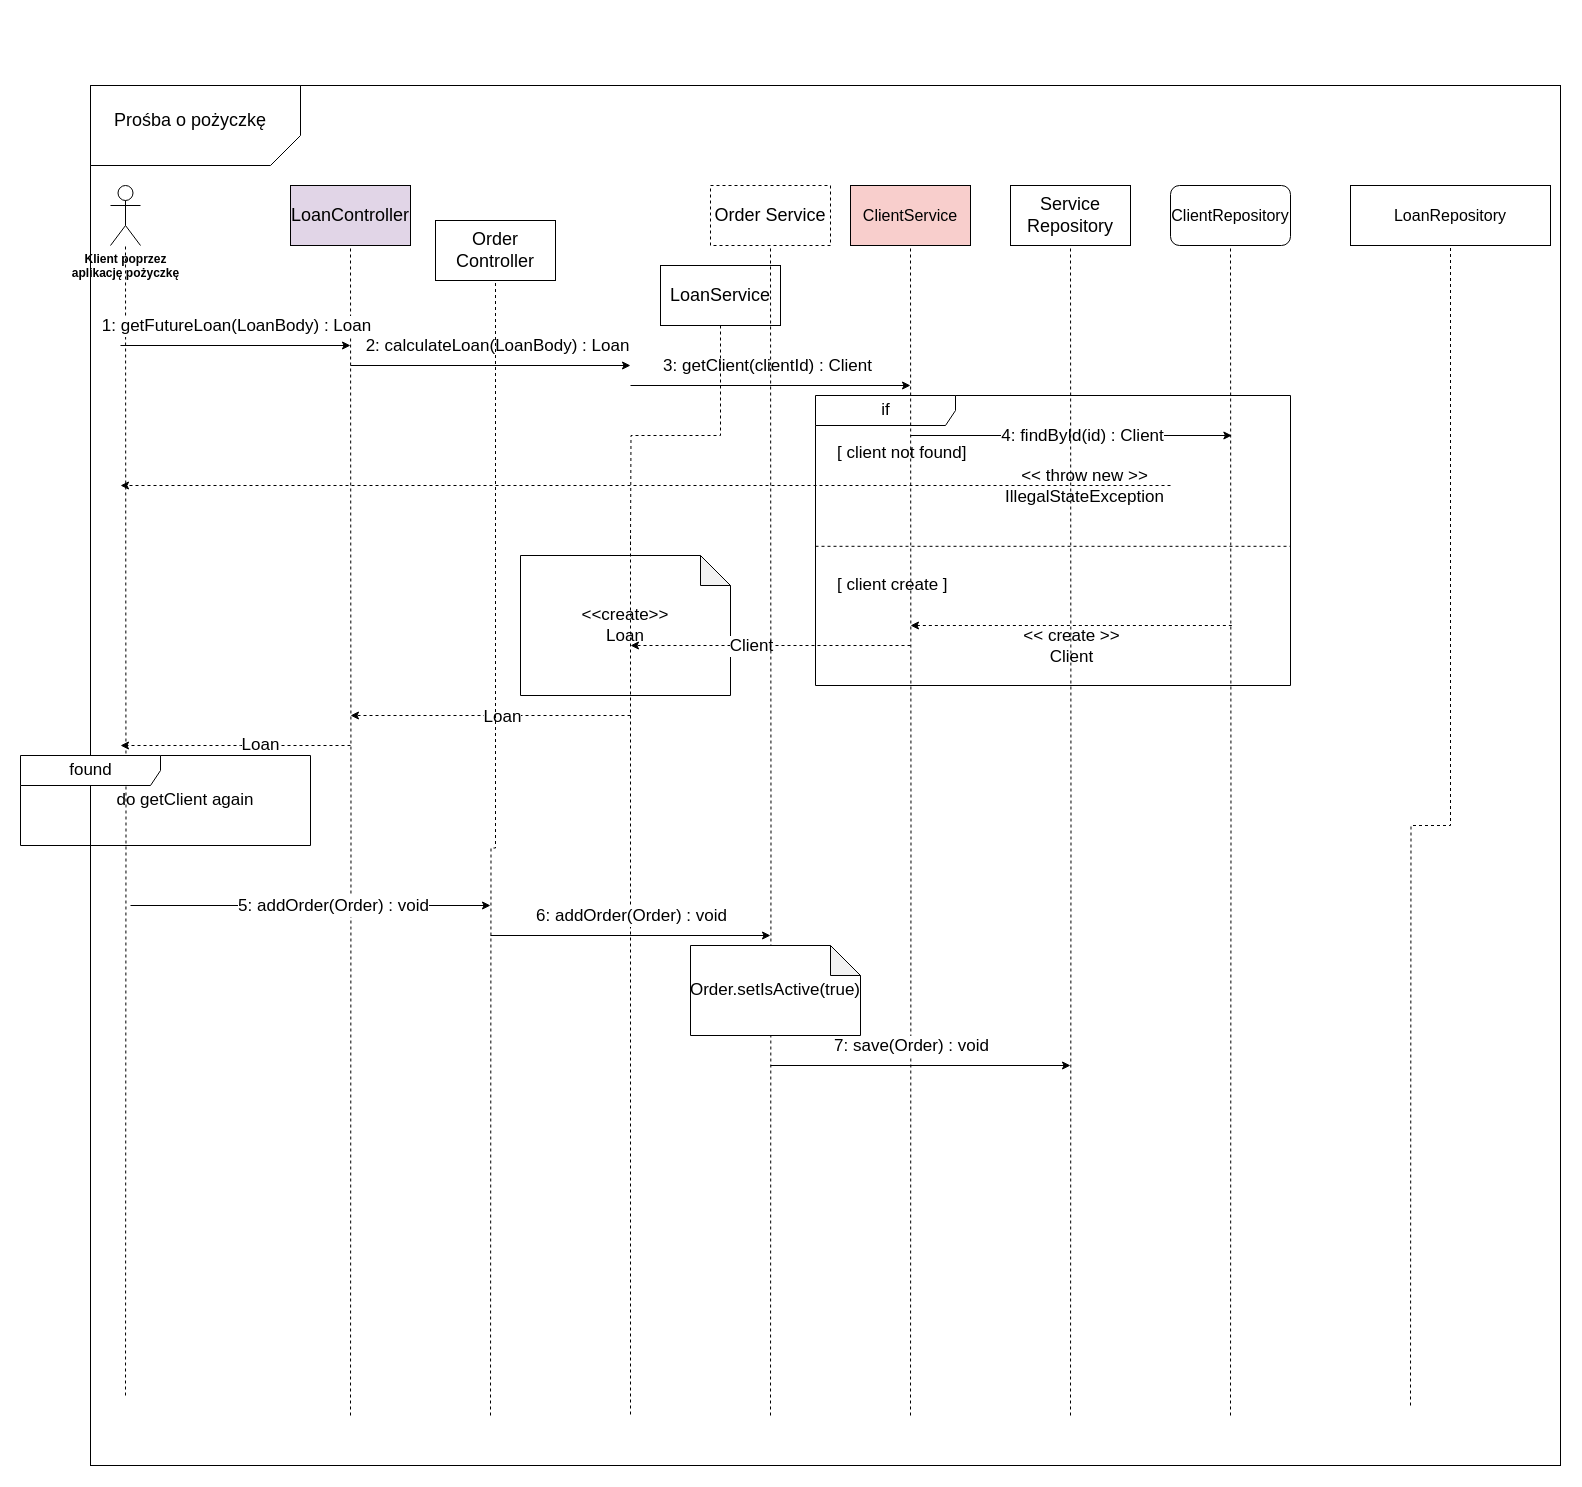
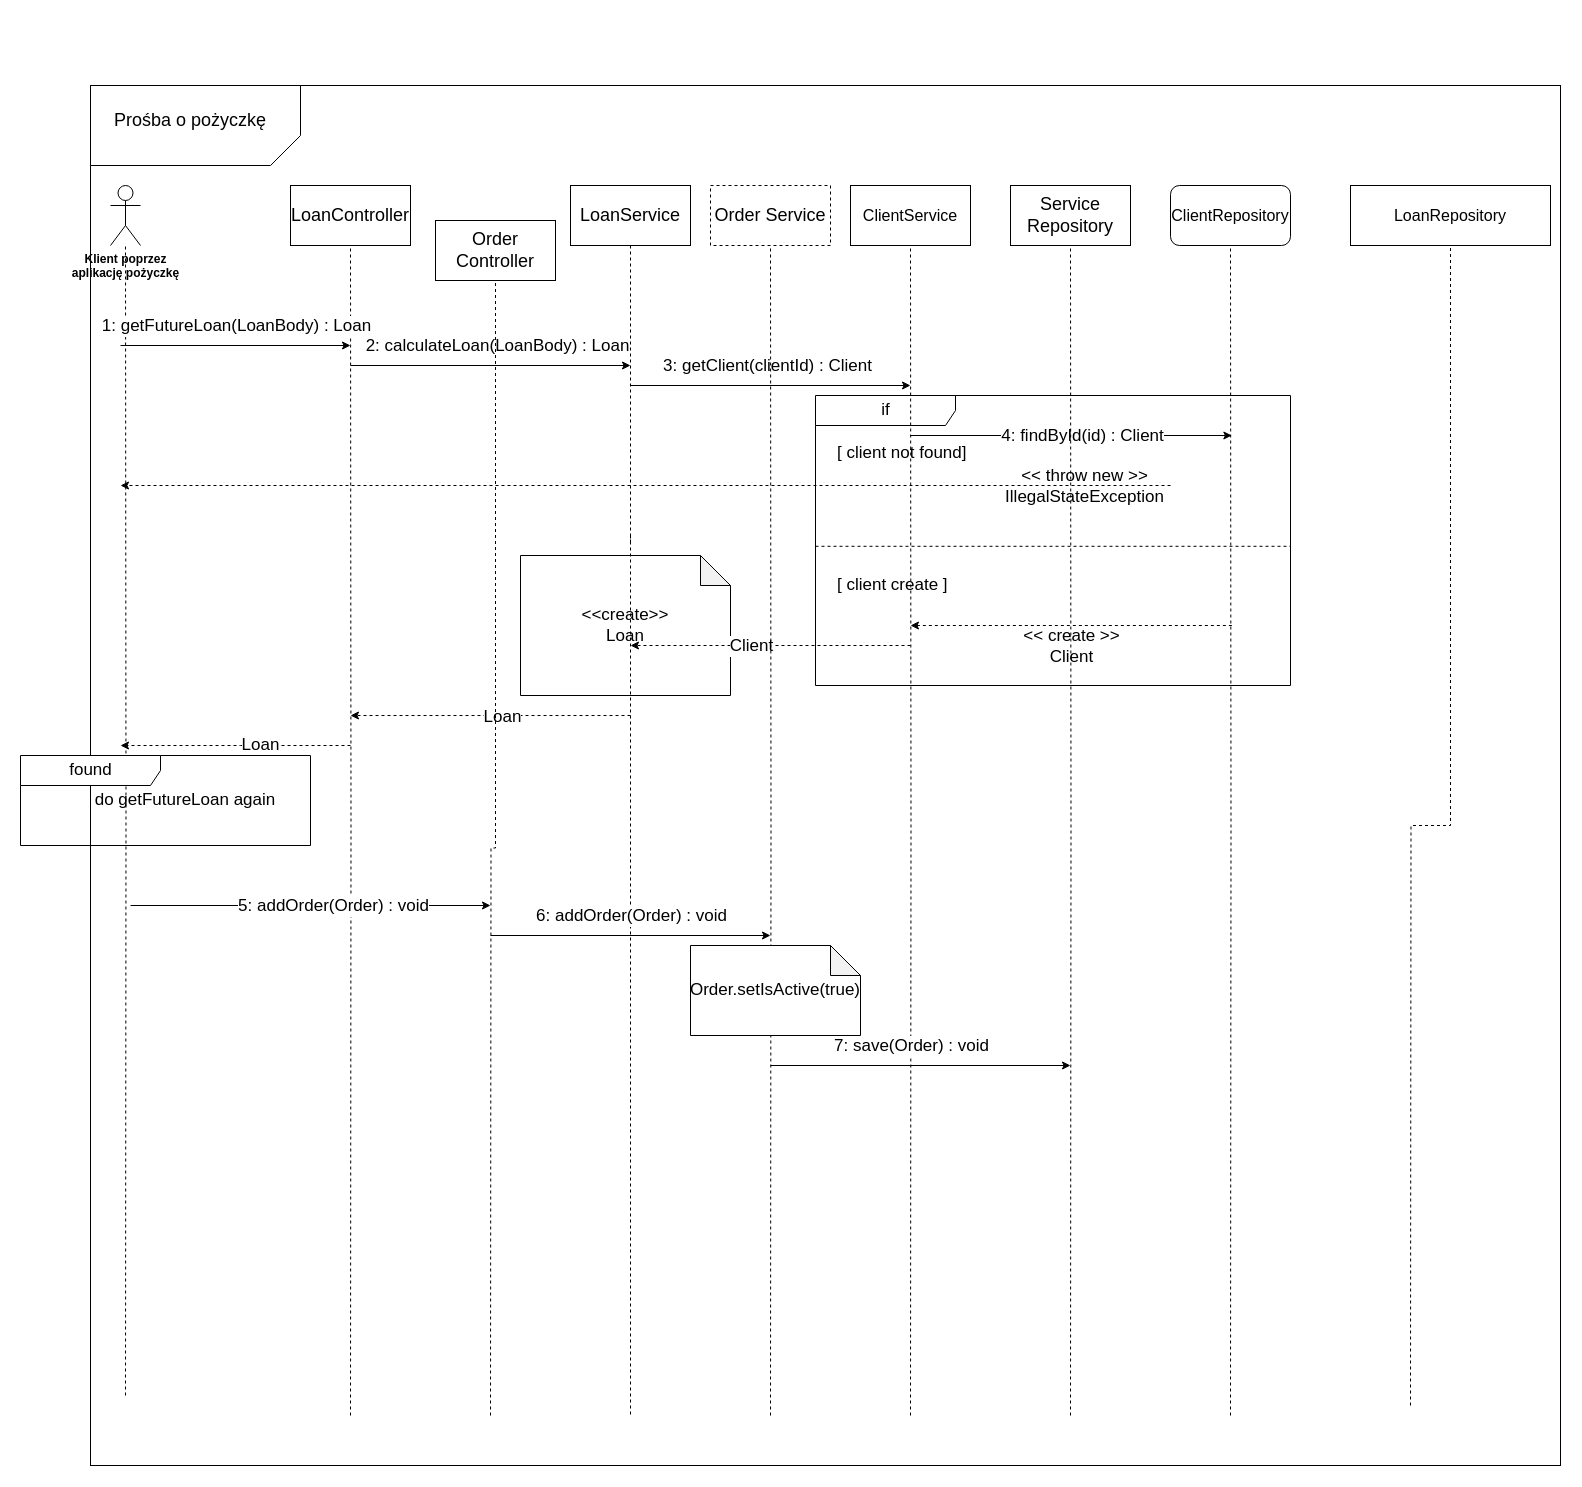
  <mxCell id="0" />
  <mxCell id="1" parent="0" />
  <mxCell id="2" value="" style="rounded=0;whiteSpace=wrap;html=1;" vertex="1" parent="1"><mxGeometry width="1470" height="1380" as="geometry" x="90" y="85" /></mxCell>
  <mxCell id="3" value="&amp;lt;&amp;lt;create&amp;gt;&amp;gt;&lt;br&gt;Loan" style="shape=note;whiteSpace=wrap;html=1;backgroundOutline=1;darkOpacity=0.05;fontSize=17;rotation=0;" vertex="1" parent="1"><mxGeometry x="520" y="555" width="210" height="140" as="geometry" /></mxCell>
  <mxCell id="4" value="if" style="shape=umlFrame;tabWidth=110;tabHeight=30;tabPosition=left;html=1;boundedLbl=1;labelInHeader=1;width=140;height=30;fontSize=17;" vertex="1" parent="1"><mxGeometry x="815" y="395" width="475" height="290" as="geometry" /></mxCell>
  <mxCell id="5" value="[ client not found]" style="text;fontSize=17;" vertex="1" parent="4"><mxGeometry width="100" height="20" relative="1" as="geometry"><mxPoint x="20" y="40" as="offset" /></mxGeometry></mxCell>
  <mxCell id="6" value="[ client create ]" style="line;strokeWidth=1;dashed=1;labelPosition=center;verticalLabelPosition=bottom;align=left;verticalAlign=top;spacingLeft=20;spacingTop=15;fontSize=17;" vertex="1" parent="4"><mxGeometry y="145" width="475.0" height="11.6" as="geometry" /></mxCell>
  <mxCell id="7" value="" style="endArrow=classic;html=1;rounded=0;fontSize=17;exitX=0.75;exitY=0;exitDx=0;exitDy=0;" edge="1" parent="4" source="5"><mxGeometry width="50" height="50" relative="1" as="geometry"><mxPoint x="111.42" y="40" as="sourcePoint" /><mxPoint x="416.358" y="40" as="targetPoint" /></mxGeometry></mxCell>
  <mxCell id="8" value="4: findById(id) : Client" style="edgeLabel;html=1;align=center;verticalAlign=middle;resizable=0;points=[];fontSize=17;" vertex="1" connectable="0" parent="7"><mxGeometry x="0.063" relative="1" as="geometry"><mxPoint as="offset" /></mxGeometry></mxCell>
  <mxCell id="9" value="" style="endArrow=classic;html=1;rounded=0;fontSize=17;dashed=1;" edge="1" parent="4"><mxGeometry width="50" height="50" relative="1" as="geometry"><mxPoint x="416.358" y="230" as="sourcePoint" /><mxPoint x="95" y="230" as="targetPoint" /></mxGeometry></mxCell>
  <mxCell id="10" value="&amp;lt;&amp;lt; throw new &amp;gt;&amp;gt;&lt;br&gt;IllegalStateException" style="edgeLabel;html=1;align=center;verticalAlign=middle;resizable=0;points=[];fontSize=17;" vertex="1" connectable="0" parent="9"><mxGeometry x="-0.106" y="1" relative="1" as="geometry"><mxPoint x="-4" y="-141" as="offset" /></mxGeometry></mxCell>
  <mxCell id="11" value="" style="shape=card;whiteSpace=wrap;html=1;fontSize=18;rotation=90;flipH=1;" vertex="1" parent="1"><mxGeometry x="155" y="20" width="80" height="210" as="geometry" /></mxCell>
  <mxCell id="12" value="&lt;b&gt;Klient poprzez&lt;br&gt;aplikację pożyczkę&lt;/b&gt;" style="shape=umlActor;verticalLabelPosition=bottom;verticalAlign=top;html=1;outlineConnect=0;" vertex="1" parent="1"><mxGeometry x="110" y="185" width="30" height="60" as="geometry" /></mxCell>
  <mxCell id="13" value="Prośba o pożyczkę" style="text;html=1;strokeColor=none;fillColor=none;align=center;verticalAlign=middle;whiteSpace=wrap;rounded=0;fontSize=18;" vertex="1" parent="1"><mxGeometry x="100" y="105" width="180" height="30" as="geometry" /></mxCell>
- <mxCell id="14" value="LoanController" style="rounded=0;whiteSpace=wrap;html=1;fontSize=18;fillColor=#e1d5e7;" vertex="1" parent="1"><mxGeometry x="290" y="185" width="120" height="60" as="geometry" /></mxCell>
+ <mxCell id="14" value="LoanController" style="rounded=0;whiteSpace=wrap;html=1;fontSize=18;" vertex="1" parent="1"><mxGeometry x="290" y="185" width="120" height="60" as="geometry" /></mxCell>
  <mxCell id="15" style="edgeStyle=orthogonalEdgeStyle;rounded=0;orthogonalLoop=1;jettySize=auto;html=1;exitX=0.5;exitY=1;exitDx=0;exitDy=0;entryX=0.5;entryY=0;entryDx=0;entryDy=0;dashed=1;fontSize=16;endArrow=none;endFill=0;startArrow=none;" edge="1" parent="1"><mxGeometry relative="1" as="geometry"><mxPoint x="630" y="535" as="sourcePoint" /><mxPoint x="630" y="1415" as="targetPoint" /></mxGeometry></mxCell>
- <mxCell id="16" value="LoanService" style="rounded=0;whiteSpace=wrap;html=1;fontSize=18;" vertex="1" parent="1"><mxGeometry x="660" y="265" width="120" height="60" as="geometry" /></mxCell>
+ <mxCell id="16" value="LoanService" style="rounded=0;whiteSpace=wrap;html=1;fontSize=18;" vertex="1" parent="1"><mxGeometry x="570" y="185" width="120" height="60" as="geometry" /></mxCell>
  <mxCell id="17" value="LoanRepository" style="rounded=0;whiteSpace=wrap;html=1;fontSize=16;" vertex="1" parent="1"><mxGeometry x="1350" y="185" width="200" height="60" as="geometry" /></mxCell>
  <mxCell id="18" style="edgeStyle=orthogonalEdgeStyle;rounded=0;orthogonalLoop=1;jettySize=auto;html=1;exitX=0.5;exitY=0;exitDx=0;exitDy=0;entryX=0.5;entryY=1;entryDx=0;entryDy=0;fontSize=16;endArrow=none;endFill=0;dashed=1;" edge="1" parent="1" target="14"><mxGeometry relative="1" as="geometry"><mxPoint x="350" y="1415" as="sourcePoint" /></mxGeometry></mxCell>
  <mxCell id="19" style="edgeStyle=orthogonalEdgeStyle;rounded=0;orthogonalLoop=1;jettySize=auto;html=1;exitX=0.5;exitY=0;exitDx=0;exitDy=0;entryX=0.5;entryY=1;entryDx=0;entryDy=0;dashed=1;fontSize=16;endArrow=none;endFill=0;" edge="1" parent="1" target="17"><mxGeometry relative="1" as="geometry"><mxPoint x="1410" y="1405" as="sourcePoint" /></mxGeometry></mxCell>
  <mxCell id="20" style="edgeStyle=orthogonalEdgeStyle;rounded=0;orthogonalLoop=1;jettySize=auto;html=1;exitX=0.5;exitY=0;exitDx=0;exitDy=0;dashed=1;fontSize=16;endArrow=none;endFill=0;" edge="1" parent="1" target="12"><mxGeometry relative="1" as="geometry"><mxPoint x="125" y="1395" as="sourcePoint" /></mxGeometry></mxCell>
  <mxCell id="21" value="" style="endArrow=classic;html=1;rounded=0;fontSize=16;" edge="1" parent="1"><mxGeometry width="50" height="50" relative="1" as="geometry"><mxPoint x="120" y="345" as="sourcePoint" /><mxPoint x="350" y="345" as="targetPoint" /></mxGeometry></mxCell>
  <mxCell id="22" value="1: getFutureLoan(LoanBody) : Loan" style="edgeLabel;html=1;align=center;verticalAlign=middle;resizable=0;points=[];fontSize=17;" vertex="1" connectable="0" parent="21"><mxGeometry x="-0.11" y="1" relative="1" as="geometry"><mxPoint x="13" y="-19" as="offset" /></mxGeometry></mxCell>
  <mxCell id="23" value="" style="endArrow=classic;html=1;rounded=0;fontSize=17;" edge="1" parent="1"><mxGeometry width="50" height="50" relative="1" as="geometry"><mxPoint x="350" y="365" as="sourcePoint" /><mxPoint x="630" y="365" as="targetPoint" /></mxGeometry></mxCell>
  <mxCell id="24" value="2: calculateLoan(LoanBody) : Loan" style="edgeLabel;html=1;align=center;verticalAlign=middle;resizable=0;points=[];fontSize=17;" vertex="1" connectable="0" parent="23"><mxGeometry x="0.11" y="1" relative="1" as="geometry"><mxPoint x="-9" y="-19" as="offset" /></mxGeometry></mxCell>
- <mxCell id="25" value="ClientService" style="rounded=0;whiteSpace=wrap;html=1;fontSize=16;fillColor=#f8cecc;" vertex="1" parent="1"><mxGeometry x="850" y="185" width="120" height="60" as="geometry" /></mxCell>
+ <mxCell id="25" value="ClientService" style="rounded=0;whiteSpace=wrap;html=1;fontSize=16;" vertex="1" parent="1"><mxGeometry x="850" y="185" width="120" height="60" as="geometry" /></mxCell>
  <mxCell id="26" style="edgeStyle=orthogonalEdgeStyle;rounded=0;orthogonalLoop=1;jettySize=auto;html=1;exitX=0.5;exitY=0;exitDx=0;exitDy=0;dashed=1;fontSize=16;endArrow=none;endFill=0;" edge="1" parent="1" target="25"><mxGeometry relative="1" as="geometry"><mxPoint x="910" y="1415" as="sourcePoint" /></mxGeometry></mxCell>
  <mxCell id="27" value="" style="endArrow=classic;html=1;rounded=0;fontSize=17;" edge="1" parent="1"><mxGeometry width="50" height="50" relative="1" as="geometry"><mxPoint x="630" y="385" as="sourcePoint" /><mxPoint x="910" y="385" as="targetPoint" /></mxGeometry></mxCell>
  <mxCell id="28" value="3: getClient(clientId) : Client" style="edgeLabel;html=1;align=center;verticalAlign=middle;resizable=0;points=[];fontSize=17;" vertex="1" connectable="0" parent="27"><mxGeometry x="-0.165" relative="1" as="geometry"><mxPoint x="19" y="-20" as="offset" /></mxGeometry></mxCell>
  <mxCell id="29" value="" style="edgeStyle=orthogonalEdgeStyle;rounded=0;orthogonalLoop=1;jettySize=auto;html=1;exitX=0.5;exitY=1;exitDx=0;exitDy=0;dashed=1;fontSize=16;endArrow=none;endFill=0;" edge="1" parent="1" source="16"><mxGeometry relative="1" as="geometry"><mxPoint x="630" y="245" as="sourcePoint" /><mxPoint x="630" y="545" as="targetPoint" /></mxGeometry></mxCell>
  <mxCell id="30" value="ClientRepository" style="whiteSpace=wrap;html=1;fontSize=16;rounded=1;" vertex="1" parent="1"><mxGeometry x="1170" y="185" width="120" height="60" as="geometry" /></mxCell>
  <mxCell id="31" style="edgeStyle=orthogonalEdgeStyle;rounded=0;orthogonalLoop=1;jettySize=auto;html=1;exitX=0.5;exitY=0;exitDx=0;exitDy=0;entryX=0.5;entryY=1;entryDx=0;entryDy=0;dashed=1;fontSize=16;endArrow=none;endFill=0;" edge="1" parent="1" target="30"><mxGeometry relative="1" as="geometry"><mxPoint x="1230" y="1415" as="sourcePoint" /></mxGeometry></mxCell>
  <mxCell id="32" value="" style="endArrow=classic;html=1;rounded=0;fontSize=17;dashed=1;" edge="1" parent="1"><mxGeometry width="50" height="50" relative="1" as="geometry"><mxPoint x="1170" y="485" as="sourcePoint" /><mxPoint x="120" y="485" as="targetPoint" /></mxGeometry></mxCell>
  <mxCell id="33" value="&amp;lt;&amp;lt; create &amp;gt;&amp;gt;&lt;br&gt;Client" style="edgeLabel;html=1;align=center;verticalAlign=middle;resizable=0;points=[];fontSize=17;" vertex="1" connectable="0" parent="32"><mxGeometry x="-0.106" y="1" relative="1" as="geometry"><mxPoint x="369" y="159" as="offset" /></mxGeometry></mxCell>
  <mxCell id="34" value="" style="endArrow=classic;html=1;rounded=0;dashed=1;fontSize=17;" edge="1" parent="1"><mxGeometry width="50" height="50" relative="1" as="geometry"><mxPoint x="910" y="645" as="sourcePoint" /><mxPoint x="630" y="645" as="targetPoint" /></mxGeometry></mxCell>
  <mxCell id="35" value="Client" style="edgeLabel;html=1;align=center;verticalAlign=middle;resizable=0;points=[];fontSize=17;" vertex="1" connectable="0" parent="34"><mxGeometry x="0.125" relative="1" as="geometry"><mxPoint x="-2" as="offset" /></mxGeometry></mxCell>
  <mxCell id="36" value="" style="endArrow=classic;html=1;rounded=0;dashed=1;fontSize=17;" edge="1" parent="1"><mxGeometry width="50" height="50" relative="1" as="geometry"><mxPoint x="630" y="715" as="sourcePoint" /><mxPoint x="350" y="715" as="targetPoint" /></mxGeometry></mxCell>
  <mxCell id="37" value="Loan" style="edgeLabel;html=1;align=center;verticalAlign=middle;resizable=0;points=[];fontSize=17;" vertex="1" connectable="0" parent="36"><mxGeometry x="-0.082" y="1" relative="1" as="geometry"><mxPoint as="offset" /></mxGeometry></mxCell>
  <mxCell id="38" value="" style="endArrow=classic;html=1;rounded=0;dashed=1;fontSize=17;" edge="1" parent="1"><mxGeometry width="50" height="50" relative="1" as="geometry"><mxPoint x="350" y="745" as="sourcePoint" /><mxPoint x="120" y="745" as="targetPoint" /><Array as="points"><mxPoint x="240" y="745" /></Array></mxGeometry></mxCell>
  <mxCell id="39" value="Loan" style="edgeLabel;html=1;align=center;verticalAlign=middle;resizable=0;points=[];fontSize=17;" vertex="1" connectable="0" parent="38"><mxGeometry x="-0.21" y="-1" relative="1" as="geometry"><mxPoint as="offset" /></mxGeometry></mxCell>
  <mxCell id="40" value="found" style="shape=umlFrame;tabWidth=110;tabHeight=30;tabPosition=left;html=1;boundedLbl=1;labelInHeader=1;width=140;height=30;fontSize=17;" vertex="1" parent="1"><mxGeometry x="20" y="755" width="290" height="90" as="geometry" /></mxCell>
- <mxCell id="41" value="do getClient again" style="text;html=1;strokeColor=none;fillColor=none;align=center;verticalAlign=middle;whiteSpace=wrap;rounded=0;fontSize=17;" vertex="1" parent="1"><mxGeometry x="80" y="785" width="210" height="30" as="geometry" /></mxCell>
+ <mxCell id="41" value="do getFutureLoan again" style="text;html=1;strokeColor=none;fillColor=none;align=center;verticalAlign=middle;whiteSpace=wrap;rounded=0;fontSize=17;" vertex="1" parent="1"><mxGeometry x="80" y="785" width="210" height="30" as="geometry" /></mxCell>
  <mxCell id="42" value="Order Controller" style="rounded=0;whiteSpace=wrap;html=1;fontSize=18;" vertex="1" parent="1"><mxGeometry x="435" y="220" width="120" height="60" as="geometry" /></mxCell>
  <mxCell id="43" style="edgeStyle=orthogonalEdgeStyle;rounded=0;orthogonalLoop=1;jettySize=auto;html=1;exitX=0.5;exitY=0;exitDx=0;exitDy=0;entryX=0.5;entryY=1;entryDx=0;entryDy=0;fontSize=16;endArrow=none;endFill=0;dashed=1;" edge="1" parent="1" target="42"><mxGeometry relative="1" as="geometry"><mxPoint x="490" y="1415" as="sourcePoint" /></mxGeometry></mxCell>
  <mxCell id="44" value="" style="endArrow=classic;html=1;rounded=0;fontSize=17;" edge="1" parent="1"><mxGeometry width="50" height="50" relative="1" as="geometry"><mxPoint x="130" y="905" as="sourcePoint" /><mxPoint x="490" y="905" as="targetPoint" /></mxGeometry></mxCell>
  <mxCell id="45" value="5: addOrder(Order) : void" style="edgeLabel;html=1;align=center;verticalAlign=middle;resizable=0;points=[];fontSize=17;" vertex="1" connectable="0" parent="44"><mxGeometry x="0.12" relative="1" as="geometry"><mxPoint as="offset" /></mxGeometry></mxCell>
  <mxCell id="46" value="Order Service" style="rounded=0;whiteSpace=wrap;html=1;fontSize=18;dashed=1;" vertex="1" parent="1"><mxGeometry x="710" y="185" width="120" height="60" as="geometry" /></mxCell>
  <mxCell id="47" style="edgeStyle=orthogonalEdgeStyle;rounded=0;orthogonalLoop=1;jettySize=auto;html=1;exitX=0.5;exitY=0;exitDx=0;exitDy=0;entryX=0.5;entryY=1;entryDx=0;entryDy=0;fontSize=16;endArrow=none;endFill=0;dashed=1;" edge="1" parent="1" target="46"><mxGeometry relative="1" as="geometry"><mxPoint x="770" y="1415" as="sourcePoint" /></mxGeometry></mxCell>
  <mxCell id="48" value="Service Repository" style="rounded=0;whiteSpace=wrap;html=1;fontSize=18;" vertex="1" parent="1"><mxGeometry x="1010" y="185" width="120" height="60" as="geometry" /></mxCell>
  <mxCell id="49" style="edgeStyle=orthogonalEdgeStyle;rounded=0;orthogonalLoop=1;jettySize=auto;html=1;exitX=0.5;exitY=0;exitDx=0;exitDy=0;entryX=0.5;entryY=1;entryDx=0;entryDy=0;fontSize=16;endArrow=none;endFill=0;dashed=1;" edge="1" parent="1" target="48"><mxGeometry relative="1" as="geometry"><mxPoint x="1070" y="1415" as="sourcePoint" /></mxGeometry></mxCell>
  <mxCell id="50" value="" style="endArrow=classic;html=1;rounded=0;fontSize=17;" edge="1" parent="1"><mxGeometry width="50" height="50" relative="1" as="geometry"><mxPoint x="490" y="935" as="sourcePoint" /><mxPoint x="770" y="935" as="targetPoint" /></mxGeometry></mxCell>
  <mxCell id="51" value="6: addOrder(Order) : void" style="edgeLabel;html=1;align=center;verticalAlign=middle;resizable=0;points=[];fontSize=17;" vertex="1" connectable="0" parent="50"><mxGeometry x="0.347" y="4" relative="1" as="geometry"><mxPoint x="-49" y="-16" as="offset" /></mxGeometry></mxCell>
  <mxCell id="52" value="Order.setIsActive(true)" style="shape=note;whiteSpace=wrap;html=1;backgroundOutline=1;darkOpacity=0.05;fontSize=17;rotation=0;" vertex="1" parent="1"><mxGeometry x="690" y="945" width="170" height="90" as="geometry" /></mxCell>
  <mxCell id="53" value="" style="endArrow=classic;html=1;rounded=0;fontSize=17;" edge="1" parent="1"><mxGeometry width="50" height="50" relative="1" as="geometry"><mxPoint x="770" y="1065" as="sourcePoint" /><mxPoint x="1070" y="1065" as="targetPoint" /></mxGeometry></mxCell>
  <mxCell id="54" value="7: save(Order) : void" style="edgeLabel;html=1;align=center;verticalAlign=middle;resizable=0;points=[];fontSize=17;" vertex="1" connectable="0" parent="53"><mxGeometry x="-0.249" y="2" relative="1" as="geometry"><mxPoint x="27" y="-18" as="offset" /></mxGeometry></mxCell>
